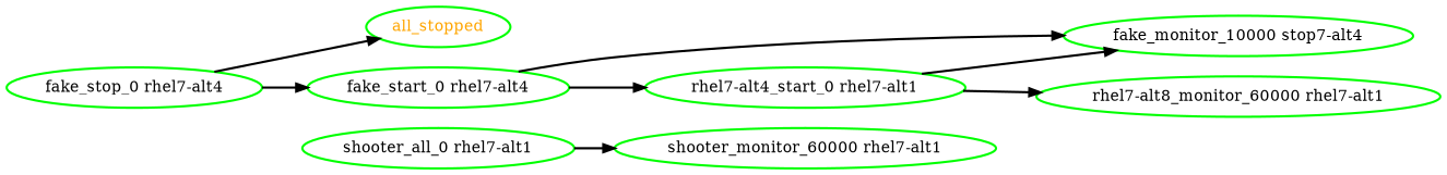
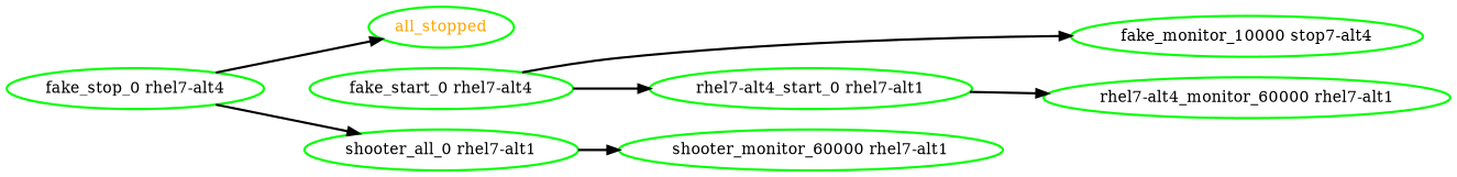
  digraph {
    rankdir=LR
    node [color=green fontcolor=black style=bold]
    edge [style=bold]
    all_stopped [fontcolor=orange]
    n2 [label="fake_monitor_10000 stop7-alt4"]
    "fake_start_0 rhel7-alt4"
    "rhel7-alt4_start_0 rhel7-alt1"
    "fake_stop_0 rhel7-alt4"
-   "rhel7-alt4_monitor_60000 rhel7-alt1" [label="rhel7-alt8_monitor_60000 rhel7-alt1"]
+   "rhel7-alt4_monitor_60000 rhel7-alt1"
    n7 [label="shooter_all_0 rhel7-alt1"]
    "shooter_monitor_60000 rhel7-alt1"
    "fake_start_0 rhel7-alt4" -> n2
    "fake_start_0 rhel7-alt4" -> "rhel7-alt4_start_0 rhel7-alt1"
-   "rhel7-alt4_start_0 rhel7-alt1" -> n2
    "rhel7-alt4_start_0 rhel7-alt1" -> "rhel7-alt4_monitor_60000 rhel7-alt1"
    "fake_stop_0 rhel7-alt4" -> all_stopped
-   "fake_stop_0 rhel7-alt4" -> "fake_start_0 rhel7-alt4"
+   "fake_stop_0 rhel7-alt4" -> n7
    n7 -> "shooter_monitor_60000 rhel7-alt1"
  }
